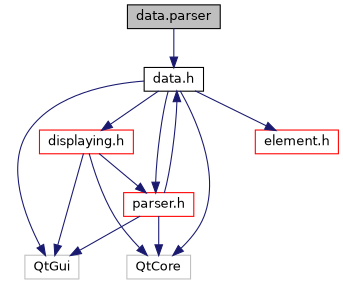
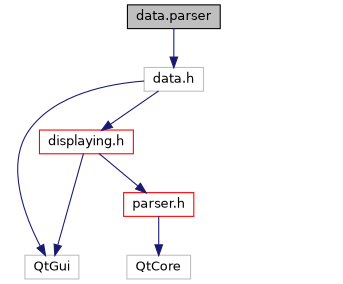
  digraph {
    node [color=red fillcolor=white fontname=Helvetica fontsize=12 shape=record style=filled]
    edge [color=midnightblue fontname=Helvetica fontsize=12 labelfontname=Helvetica labelfontsize=12 style=solid]
    n1 [color=black fillcolor=grey75 fontcolor=black height=0.2 label="data.parser" width=0.4]
-   n2 [color=black height=0.2 label="data.h" width=0.4]
+   n2 [color=grey75 height=0.2 label="data.h" width=0.4]
    n3 [color=grey75 height=0.2 label=QtGui width=0.4]
    n4 [color=grey75 height=0.2 label=QtCore width=0.4]
-   n5 [height=0.2 label="element.h" width=0.4]
    n6 [height=0.2 label="displaying.h" width=0.4]
    n7 [height=0.2 label="parser.h" width=0.4]
    n1 -> n2
    n2 -> n3
-   n2 -> n4
-   n2 -> n5
    n2 -> n6
-   n2 -> n7
    n6 -> n3
-   n6 -> n4
    n6 -> n7
-   n7 -> n2
-   n7 -> n3
    n7 -> n4
  }
